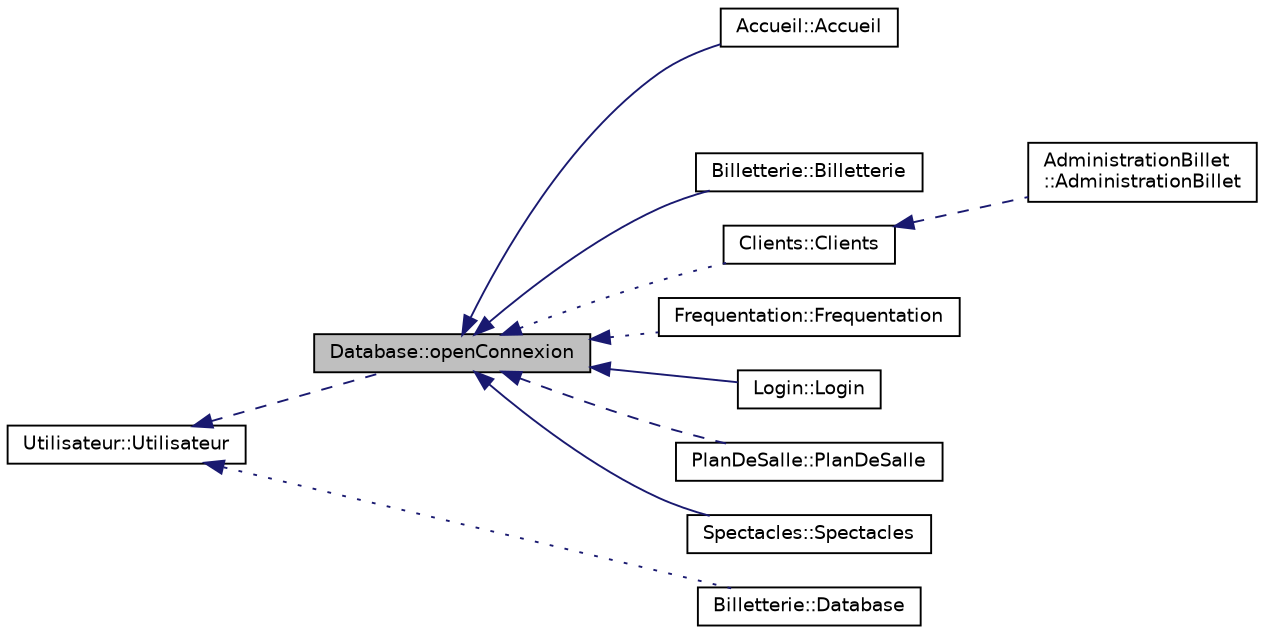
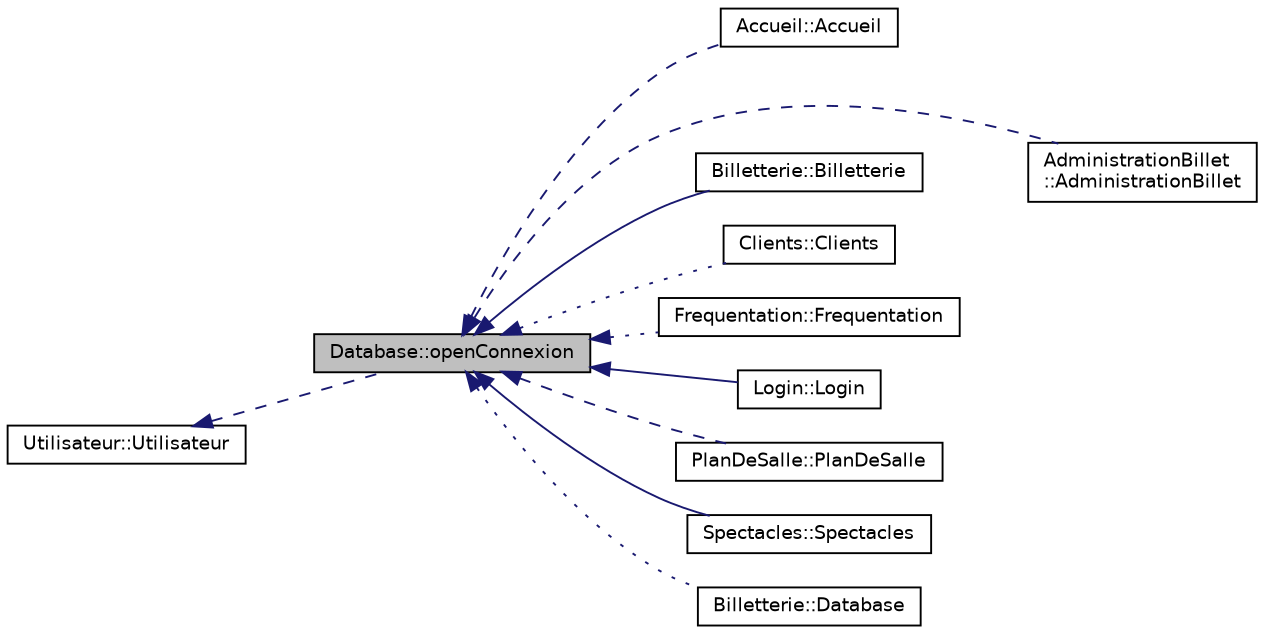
  digraph {
    rankdir=LR
    node [color=black fillcolor=white fontname=Helvetica fontsize=10 shape=record style=filled]
    edge [color=midnightblue dir=back fontname=Helvetica fontsize=10 labelfontname=Helvetica labelfontsize=10 style=solid]
    n1 [fillcolor=grey75 fontcolor=black height=0.2 label="Database::openConnexion" width=0.4]
    n2 [height=0.2 label="Accueil::Accueil" width=0.4]
    n3 [height=0.2 label="AdministrationBillet\l::AdministrationBillet" width=0.4]
    n4 [height=0.2 label="Billetterie::Billetterie" width=0.4]
    n5 [height=0.2 label="Clients::Clients" width=0.4]
    n6 [height=0.2 label="Billetterie::Database" width=0.4]
    n7 [height=0.2 label="Frequentation::Frequentation" width=0.4]
    n8 [height=0.2 label="Login::Login" width=0.4]
    n9 [height=0.2 label="PlanDeSalle::PlanDeSalle" width=0.4]
    n10 [height=0.2 label="Spectacles::Spectacles" width=0.4]
    n11 [height=0.2 label="Utilisateur::Utilisateur" width=0.4]
-   n1 -> n2
-   n5 -> n3 [style=dashed]
+   n1 -> n2 [style=dashed]
+   n1 -> n3 [style=dashed]
    n1 -> n4
    n1 -> n5 [style=dotted]
-   n11 -> n6 [style=dotted]
+   n1 -> n6 [style=dotted]
    n1 -> n7 [style=dotted]
    n1 -> n8
    n1 -> n9 [style=dashed]
    n1 -> n10
    n11 -> n1 [style=dashed]
  }
